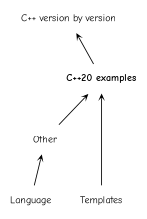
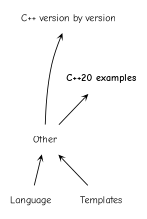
  digraph {
    fontname="Comic Neue"
    rankdir=TB
    node [fontname="Comic Neue" fontsize=12 shape=plaintext]
    edge [arrowhead=open arrowsize=0.5 arrowtail=open dir=back fontname="Comic Neue" labelfontsize=10 shape=plaintext style=solid]
    n1 [label="C++ version by version"]
    n2 [label=<<b>C++20 examples</b>>]
    n3 [label=Other]
    n4 [label=Templates]
    n5 [label=Language]
-   n1 -> n2
+   n1 -> n3
    n2 -> n3
-   n2 -> n4
+   n3 -> n4
    n3 -> n5
  }
